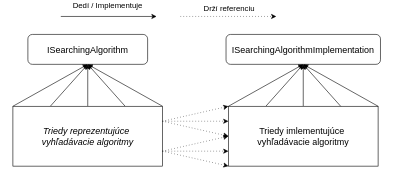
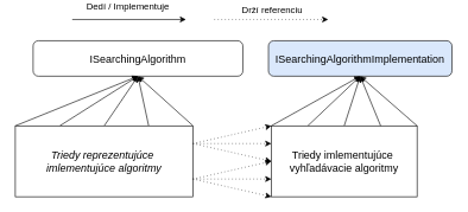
  <mxCell id="0" />
  <mxCell id="1" parent="0" />
- <mxCell id="2" value="&lt;font style=&quot;font-size: 15px;&quot;&gt;ISearchingAlgorithm&lt;/font&gt;" style="rounded=1;whiteSpace=wrap;html=1;" vertex="1" parent="1"><mxGeometry x="45" y="50" width="200" height="50" as="geometry" /></mxCell>
+ <mxCell id="2" value="&lt;font style=&quot;font-size: 15px;&quot;&gt;ISearchingAlgorithm&lt;/font&gt;" style="rounded=1;whiteSpace=wrap;html=1;" vertex="1" parent="1"><mxGeometry x="45" y="50" width="295" height="50" as="geometry" /></mxCell>
  <mxCell id="3" style="rounded=0;orthogonalLoop=1;jettySize=auto;html=1;exitX=0;exitY=0;exitDx=0;exitDy=0;entryX=0.5;entryY=1;entryDx=0;entryDy=0;" edge="1" parent="1" source="9" target="2"><mxGeometry relative="1" as="geometry" /></mxCell>
  <mxCell id="4" style="rounded=0;orthogonalLoop=1;jettySize=auto;html=1;exitX=0.25;exitY=0;exitDx=0;exitDy=0;entryX=0.5;entryY=1;entryDx=0;entryDy=0;" edge="1" parent="1" source="9" target="2"><mxGeometry relative="1" as="geometry"><mxPoint x="145" y="100" as="targetPoint" /></mxGeometry></mxCell>
  <mxCell id="5" style="rounded=0;orthogonalLoop=1;jettySize=auto;html=1;exitX=0.5;exitY=0;exitDx=0;exitDy=0;entryX=0.5;entryY=1;entryDx=0;entryDy=0;" edge="1" parent="1" source="9" target="2"><mxGeometry relative="1" as="geometry" /></mxCell>
  <mxCell id="6" style="rounded=0;orthogonalLoop=1;jettySize=auto;html=1;exitX=0.75;exitY=0;exitDx=0;exitDy=0;entryX=0.5;entryY=1;entryDx=0;entryDy=0;" edge="1" parent="1" source="9" target="2"><mxGeometry relative="1" as="geometry" /></mxCell>
  <mxCell id="7" style="rounded=0;orthogonalLoop=1;jettySize=auto;html=1;exitX=1;exitY=0;exitDx=0;exitDy=0;entryX=0.5;entryY=1;entryDx=0;entryDy=0;" edge="1" parent="1" source="9" target="2"><mxGeometry relative="1" as="geometry" /></mxCell>
  <mxCell id="8" style="rounded=0;orthogonalLoop=1;jettySize=auto;html=1;exitX=1;exitY=0.25;exitDx=0;exitDy=0;entryX=0;entryY=0;entryDx=0;entryDy=0;dashed=1;dashPattern=1 4;" edge="1" parent="1" source="9" target="14"><mxGeometry relative="1" as="geometry" /></mxCell>
- <mxCell id="9" value="&lt;i&gt;&lt;font style=&quot;font-size: 15px;&quot;&gt;Triedy reprezentujúce&amp;nbsp;&lt;/font&gt;&lt;/i&gt;&lt;div&gt;&lt;i style=&quot;background-color: initial;&quot;&gt;&lt;font style=&quot;font-size: 15px;&quot;&gt;vyhľadávacie algoritmy&lt;/font&gt;&lt;/i&gt;&lt;/div&gt;" style="rounded=0;whiteSpace=wrap;html=1;" vertex="1" parent="1"><mxGeometry x="20" y="170" width="250" height="100" as="geometry" /></mxCell>
- <mxCell id="10" value="&lt;font style=&quot;font-size: 15px;&quot;&gt;ISearchingAlgorithmImplementation&lt;/font&gt;" style="rounded=1;whiteSpace=wrap;html=1;" vertex="1" parent="1"><mxGeometry x="376" y="50" width="258" height="50" as="geometry" /></mxCell>
+ <mxCell id="9" value="&lt;i&gt;&lt;font style=&quot;font-size: 15px;&quot;&gt;Triedy reprezentujúce&amp;nbsp;&lt;/font&gt;&lt;/i&gt;&lt;div&gt;&lt;i style=&quot;background-color: initial;&quot;&gt;&lt;font style=&quot;font-size: 15px;&quot;&gt;imlementujúce algoritmy&lt;/font&gt;&lt;/i&gt;&lt;/div&gt;" style="rounded=0;whiteSpace=wrap;html=1;" vertex="1" parent="1"><mxGeometry x="20" y="170" width="250" height="100" as="geometry" /></mxCell>
+ <mxCell id="10" value="&lt;font style=&quot;font-size: 15px;&quot;&gt;ISearchingAlgorithmImplementation&lt;/font&gt;" style="rounded=1;whiteSpace=wrap;html=1;fillColor=#dae8fc;" vertex="1" parent="1"><mxGeometry x="376" y="50" width="258" height="50" as="geometry" /></mxCell>
  <mxCell id="11" style="rounded=0;orthogonalLoop=1;jettySize=auto;html=1;exitX=0;exitY=0;exitDx=0;exitDy=0;entryX=0.5;entryY=1;entryDx=0;entryDy=0;" edge="1" parent="1" source="14" target="10"><mxGeometry relative="1" as="geometry"><mxPoint x="447.5" y="25" as="sourcePoint" /></mxGeometry></mxCell>
  <mxCell id="12" style="rounded=0;orthogonalLoop=1;jettySize=auto;html=1;exitX=0.5;exitY=0;exitDx=0;exitDy=0;entryX=0.5;entryY=1;entryDx=0;entryDy=0;" edge="1" parent="1" source="14" target="10"><mxGeometry relative="1" as="geometry"><mxPoint x="545" y="0" as="targetPoint" /><mxPoint x="562.5" y="25" as="sourcePoint" /></mxGeometry></mxCell>
  <mxCell id="13" style="rounded=0;orthogonalLoop=1;jettySize=auto;html=1;exitX=0.25;exitY=0;exitDx=0;exitDy=0;entryX=0.5;entryY=1;entryDx=0;entryDy=0;" edge="1" parent="1" source="14" target="10"><mxGeometry relative="1" as="geometry"><mxPoint x="505" y="25" as="sourcePoint" /></mxGeometry></mxCell>
- <mxCell id="14" value="&lt;font style=&quot;font-size: 15px;&quot;&gt;Triedy imlementujúce&amp;nbsp;&lt;/font&gt;&lt;div&gt;&lt;font style=&quot;font-size: 15px;&quot;&gt;vyhľadávacie algoritmy&lt;/font&gt;&lt;/div&gt;" style="rounded=0;whiteSpace=wrap;html=1;" vertex="1" parent="1"><mxGeometry x="380" y="170" width="250" height="100" as="geometry" /></mxCell>
+ <mxCell id="14" value="&lt;font style=&quot;font-size: 15px;&quot;&gt;Triedy imlementujúce&amp;nbsp;&lt;/font&gt;&lt;div&gt;&lt;font style=&quot;font-size: 15px;&quot;&gt;vyhľadávacie algoritmy&lt;/font&gt;&lt;/div&gt;" style="rounded=0;whiteSpace=wrap;html=1;" vertex="1" parent="1"><mxGeometry x="380" y="170" width="205" height="100" as="geometry" /></mxCell>
  <mxCell id="15" style="rounded=0;orthogonalLoop=1;jettySize=auto;html=1;exitX=1;exitY=0.25;exitDx=0;exitDy=0;entryX=0;entryY=0.25;entryDx=0;entryDy=0;dashed=1;dashPattern=1 4;" edge="1" parent="1" source="9" target="14"><mxGeometry relative="1" as="geometry"><mxPoint x="285" y="200" as="sourcePoint" /><mxPoint x="395" y="200" as="targetPoint" /></mxGeometry></mxCell>
  <mxCell id="16" style="rounded=0;orthogonalLoop=1;jettySize=auto;html=1;exitX=1;exitY=0.25;exitDx=0;exitDy=0;entryX=0;entryY=0.5;entryDx=0;entryDy=0;dashed=1;dashPattern=1 4;" edge="1" parent="1" source="9" target="14"><mxGeometry relative="1" as="geometry"><mxPoint x="285" y="219.44" as="sourcePoint" /><mxPoint x="395" y="219.44" as="targetPoint" /></mxGeometry></mxCell>
  <mxCell id="17" style="rounded=0;orthogonalLoop=1;jettySize=auto;html=1;exitX=1;exitY=0.75;exitDx=0;exitDy=0;entryX=0;entryY=0.5;entryDx=0;entryDy=0;dashed=1;dashPattern=1 4;" edge="1" parent="1" source="9" target="14"><mxGeometry relative="1" as="geometry"><mxPoint x="270" y="240" as="sourcePoint" /><mxPoint x="380" y="240" as="targetPoint" /></mxGeometry></mxCell>
  <mxCell id="18" style="rounded=0;orthogonalLoop=1;jettySize=auto;html=1;exitX=1;exitY=0.75;exitDx=0;exitDy=0;entryX=0;entryY=1;entryDx=0;entryDy=0;dashed=1;dashPattern=1 4;" edge="1" parent="1" source="9" target="14"><mxGeometry relative="1" as="geometry"><mxPoint x="270" y="270" as="sourcePoint" /><mxPoint x="380" y="270" as="targetPoint" /></mxGeometry></mxCell>
  <mxCell id="19" style="rounded=0;orthogonalLoop=1;jettySize=auto;html=1;" edge="1" parent="1"><mxGeometry relative="1" as="geometry"><mxPoint x="100" y="20" as="sourcePoint" /><mxPoint x="260" y="20" as="targetPoint" /></mxGeometry></mxCell>
  <mxCell id="20" value="&lt;font style=&quot;font-size: 13px;&quot;&gt;Dedí / Implementuje&lt;/font&gt;" style="edgeLabel;html=1;align=center;verticalAlign=middle;resizable=0;points=[];" vertex="1" connectable="0" parent="19"><mxGeometry x="-0.383" y="2" relative="1" as="geometry"><mxPoint x="28" y="-18" as="offset" /></mxGeometry></mxCell>
  <mxCell id="21" style="rounded=0;orthogonalLoop=1;jettySize=auto;html=1;exitX=1;exitY=0.75;exitDx=0;exitDy=0;entryX=0;entryY=0.75;entryDx=0;entryDy=0;dashed=1;dashPattern=1 4;" edge="1" parent="1" source="9" target="14"><mxGeometry relative="1" as="geometry"><mxPoint x="280" y="255" as="sourcePoint" /><mxPoint x="390" y="280" as="targetPoint" /></mxGeometry></mxCell>
  <mxCell id="22" style="rounded=0;orthogonalLoop=1;jettySize=auto;html=1;dashed=1;dashPattern=1 4;" edge="1" parent="1"><mxGeometry relative="1" as="geometry"><mxPoint x="300" y="20" as="sourcePoint" /><mxPoint x="460" y="20" as="targetPoint" /></mxGeometry></mxCell>
  <mxCell id="23" value="&lt;font style=&quot;font-size: 13px;&quot;&gt;Drží referenciu&lt;/font&gt;" style="edgeLabel;html=1;align=center;verticalAlign=middle;resizable=0;points=[];" vertex="1" connectable="0" parent="22"><mxGeometry x="-0.218" y="2" relative="1" as="geometry"><mxPoint x="17" y="-13" as="offset" /></mxGeometry></mxCell>
  <mxCell id="24" style="rounded=0;orthogonalLoop=1;jettySize=auto;html=1;exitX=0.75;exitY=0;exitDx=0;exitDy=0;entryX=0.5;entryY=1;entryDx=0;entryDy=0;" edge="1" parent="1" source="14" target="10"><mxGeometry relative="1" as="geometry"><mxPoint x="515" y="150" as="targetPoint" /><mxPoint x="515" y="180" as="sourcePoint" /></mxGeometry></mxCell>
  <mxCell id="25" style="rounded=0;orthogonalLoop=1;jettySize=auto;html=1;exitX=1;exitY=0;exitDx=0;exitDy=0;entryX=0.5;entryY=1;entryDx=0;entryDy=0;" edge="1" parent="1" source="14" target="10"><mxGeometry relative="1" as="geometry"><mxPoint x="525" y="160" as="targetPoint" /><mxPoint x="525" y="190" as="sourcePoint" /></mxGeometry></mxCell>
